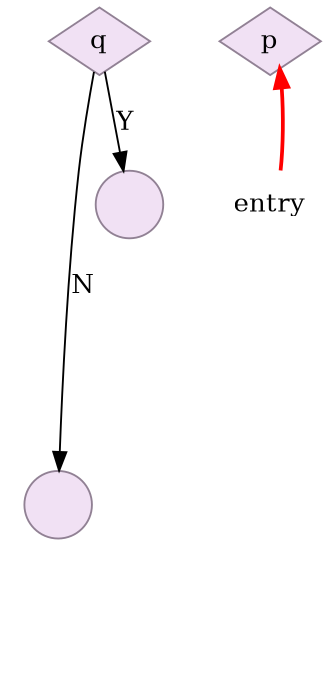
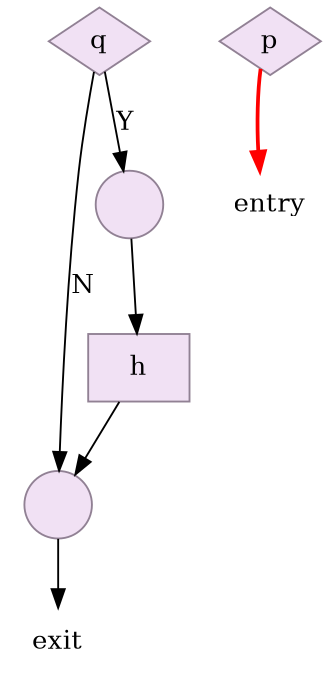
  digraph {
    node [color="#918194" fillcolor="#f1e1f4" shape=diamond style=filled]
    edge [color=black]
    n1 [label=q]
    n2 [filllcolor=yellow label=" " shape=circle]
    n3 [filllcolor=yellow label=" " shape=circle]
    n4 [label=p]
+   n5 [fillcolor=white label=exit shape=plaintext]
+   n6 [label=h shape=box]
    n7 [fillcolor=white label=entry shape=plaintext]
    n1 -> n2 [label=N]
    n1 -> n3 [label=Y]
-   n7 -> n4 [color=red style=bold]
+   n2 -> n5
+   n3 -> n6
+   n6 -> n2
+   n4 -> n7 [color=red style=bold]
  }
